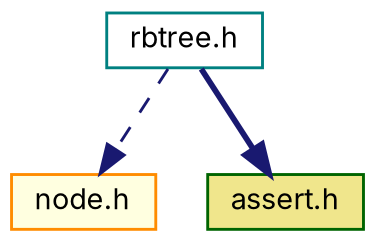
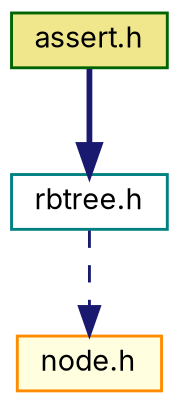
  digraph {
    fontname=Inter
    node [fontname=Inter fontsize=10 shape=record style=filled]
    edge [color=midnightblue fontname=Inter fontsize=10 labelfontname=Verdana labelfontsize=10]
    n1 [color=teal fillcolor=white fontcolor=black height=0.2 label="rbtree.h" width=0.4]
    n2 [color=darkorange fillcolor=lightyellow height=0.2 label="node.h" width=0.4]
    n3 [color=darkgreen fillcolor=khaki height=0.2 label="assert.h" width=0.4]
    n1 -> n2 [style=dashed]
-   n1 -> n3 [style=bold]
+   n3 -> n1 [style=bold]
  }
